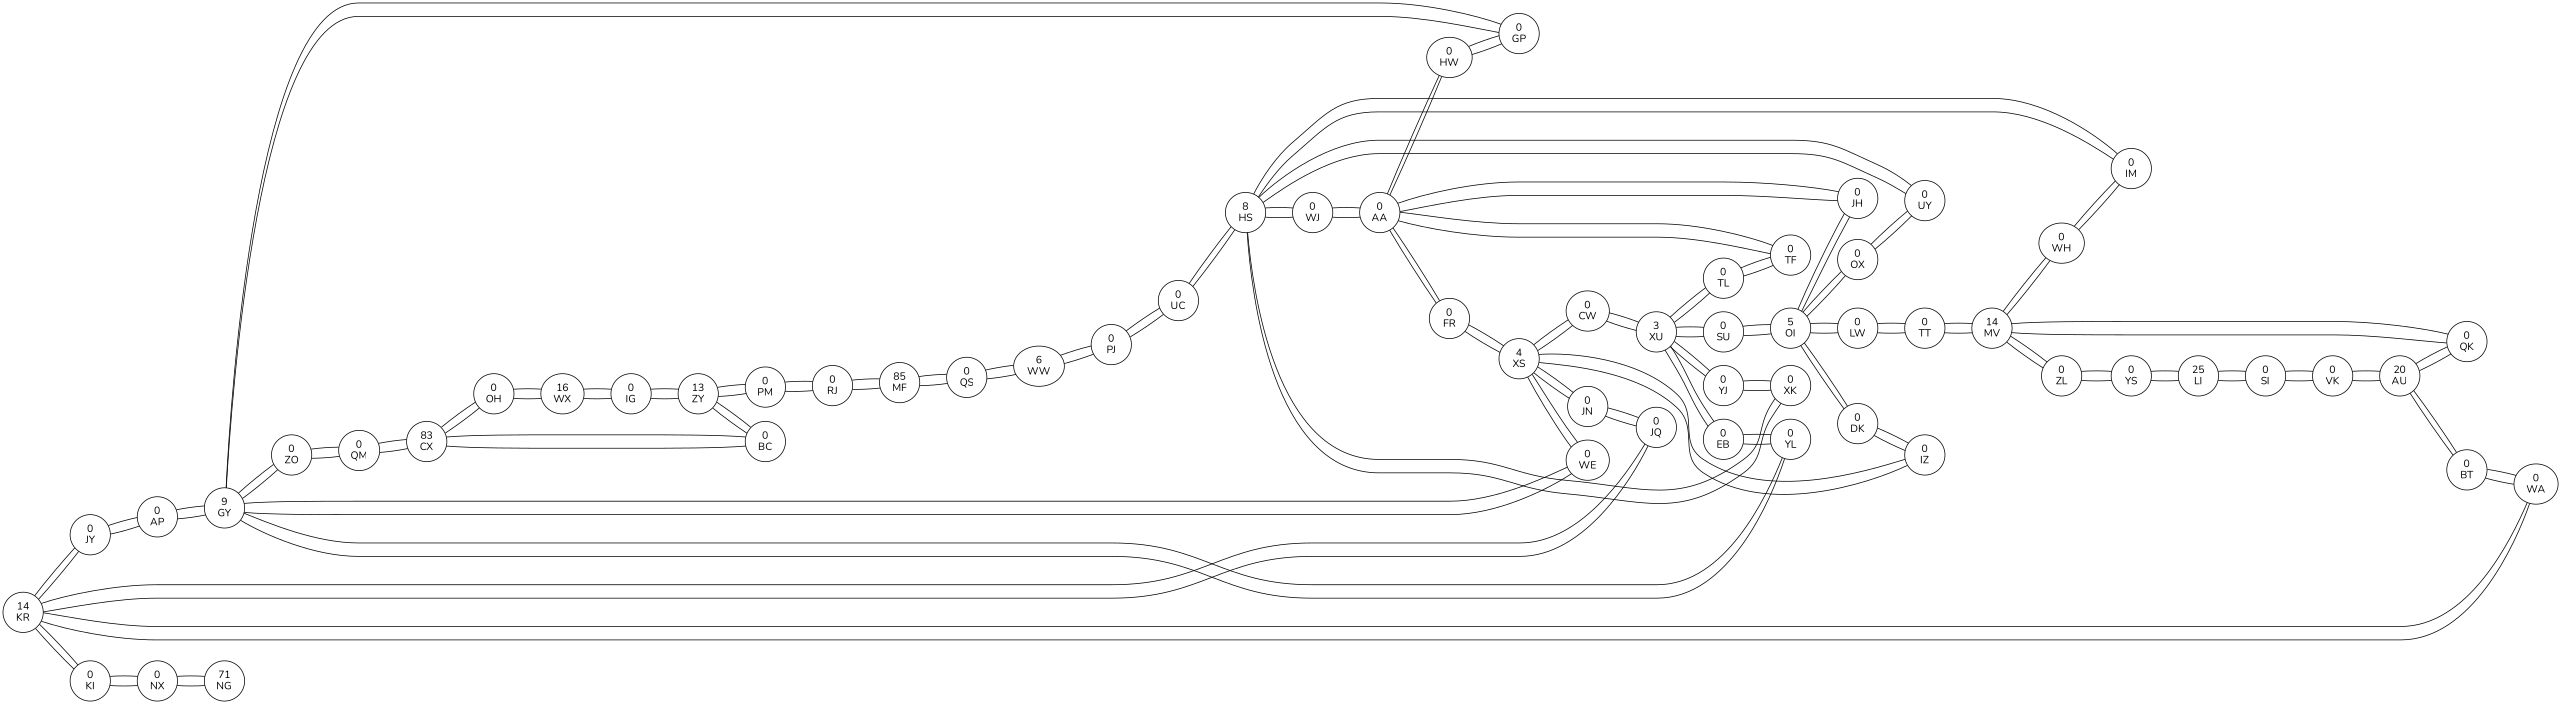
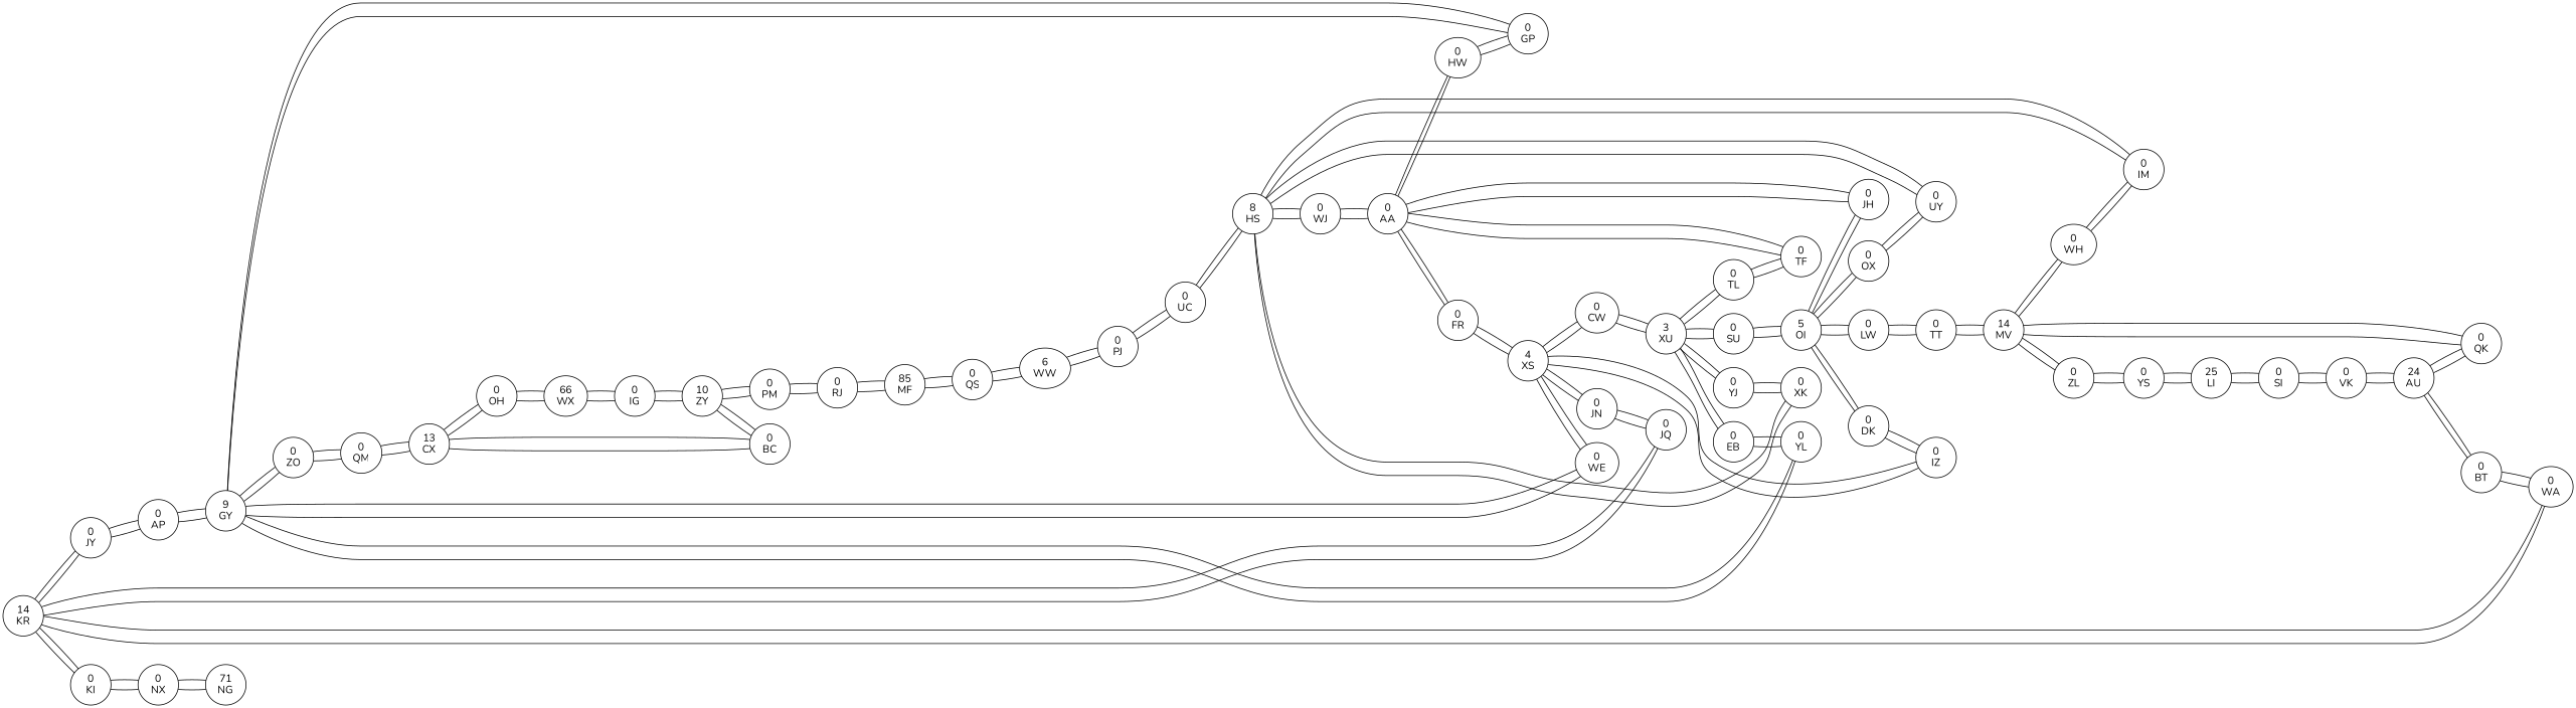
  graph {
    fontname=Nunito
    rankdir=LR
    node [fontname=Nunito]
    edge [fontname=Nunito]
    n1 [label="14\nKR"]
    n2 [label="0\nJY"]
    n3 [label="0\nJQ"]
    n4 [label="0\nWA"]
    n5 [label="0\nKI"]
    n6 [label="0\nAP"]
    n7 [label="0\nJN"]
    n8 [label="0\nBT"]
    n9 [label="0\nNX"]
    n10 [label="4\nXS"]
    n11 [label="0\nWE"]
    n12 [label="0\nFR"]
    n13 [label="0\nIZ"]
    n14 [label="0\nCW"]
    n15 [label="9\nGY"]
    n16 [label="0\nGP"]
    n17 [label="0\nYL"]
    n18 [label="0\nZO"]
    n19 [label="0\nHW"]
    n20 [label="0\nAA"]
    n21 [label="0\nJH"]
    n22 [label="0\nWJ"]
    n23 [label="0\nTF"]
    n24 [label="0\nQS"]
    n25 [label="85\nMF"]
    n26 [label="6\nWW"]
    n27 [label="0\nRJ"]
    n28 [label="0\nPJ"]
    n29 [label="0\nPM"]
    n30 [label="0\nIM"]
    n31 [label="0\nWH"]
    n32 [label="8\nHS"]
    n33 [label="14\nMV"]
    n34 [label="0\nXK"]
    n35 [label="0\nUY"]
    n36 [label="0\nUC"]
-   n37 [label="13\nZY"]
+   n37 [label="10\nZY"]
    n38 [label="0\nIG"]
-   n39 [label="16\nWX"]
+   n39 [label="66\nWX"]
    n40 [label="0\nOH"]
    n41 [label="0\nBC"]
    n42 [label="0\nEB"]
    n43 [label="3\nXU"]
    n44 [label="25\nLI"]
    n45 [label="0\nYS"]
    n46 [label="0\nSI"]
    n47 [label="0\nZL"]
    n48 [label="0\nVK"]
    n49 [label="0\nQK"]
-   n50 [label="20\nAU"]
+   n50 [label="24\nAU"]
    n51 [label="0\nTT"]
    n52 [label="71\nNG"]
    n53 [label="5\nOI"]
    n54 [label="0\nDK"]
    n55 [label="0\nSU"]
    n56 [label="0\nOX"]
    n57 [label="0\nLW"]
    n58 [label="0\nYJ"]
    n59 [label="0\nTL"]
-   n60 [label="83\nCX"]
+   n60 [label="13\nCX"]
    n61 [label="0\nQM"]
    n1 -- n2
    n1 -- n3
    n1 -- n4
    n1 -- n5
    n2 -- n1
    n2 -- n6
    n3 -- n1
    n3 -- n7
    n4 -- n1
    n4 -- n8
    n5 -- n1
    n5 -- n9
    n6 -- n2
    n6 -- n15
    n7 -- n3
    n7 -- n10
    n8 -- n4
    n8 -- n50
    n9 -- n5
    n9 -- n52
    n10 -- n7
    n10 -- n11
    n10 -- n12
    n10 -- n13
    n10 -- n14
    n11 -- n10
    n11 -- n15
    n12 -- n10
    n12 -- n20
    n13 -- n10
    n13 -- n54
    n14 -- n10
    n14 -- n43
    n15 -- n6
    n15 -- n11
    n15 -- n16
    n15 -- n17
    n15 -- n18
    n16 -- n15
    n16 -- n19
    n17 -- n15
    n17 -- n42
    n18 -- n15
    n18 -- n61
    n19 -- n16
    n19 -- n20
    n20 -- n12
    n20 -- n19
    n20 -- n21
    n20 -- n22
    n20 -- n23
    n21 -- n20
    n21 -- n53
    n22 -- n20
    n22 -- n32
    n23 -- n20
    n23 -- n59
    n24 -- n25
    n24 -- n26
    n25 -- n24
    n25 -- n27
    n26 -- n24
    n26 -- n28
    n27 -- n25
    n27 -- n29
    n28 -- n26
    n28 -- n36
    n29 -- n27
    n29 -- n37
    n30 -- n31
    n30 -- n32
    n31 -- n30
    n31 -- n33
    n32 -- n22
    n32 -- n30
    n32 -- n34
    n32 -- n35
    n32 -- n36
    n33 -- n31
    n33 -- n47
    n33 -- n49
    n33 -- n51
    n34 -- n32
    n34 -- n58
    n35 -- n32
    n35 -- n56
    n36 -- n28
    n36 -- n32
    n37 -- n29
    n37 -- n38
    n37 -- n41
    n38 -- n37
    n38 -- n39
    n39 -- n38
    n39 -- n40
    n40 -- n39
    n40 -- n60
    n41 -- n37
    n41 -- n60
    n42 -- n17
    n42 -- n43
    n43 -- n14
    n43 -- n42
    n43 -- n55
    n43 -- n58
    n43 -- n59
    n44 -- n45
    n44 -- n46
    n45 -- n44
    n45 -- n47
    n46 -- n44
    n46 -- n48
    n47 -- n33
    n47 -- n45
    n48 -- n46
    n48 -- n50
    n49 -- n33
    n49 -- n50
    n50 -- n8
    n50 -- n48
    n50 -- n49
    n51 -- n33
    n51 -- n57
    n52 -- n9
    n53 -- n21
    n53 -- n54
    n53 -- n55
    n53 -- n56
    n53 -- n57
    n54 -- n13
    n54 -- n53
    n55 -- n43
    n55 -- n53
    n56 -- n35
    n56 -- n53
    n57 -- n51
    n57 -- n53
    n58 -- n34
    n58 -- n43
    n59 -- n23
    n59 -- n43
    n60 -- n40
    n60 -- n41
    n60 -- n61
    n61 -- n18
    n61 -- n60
  }
